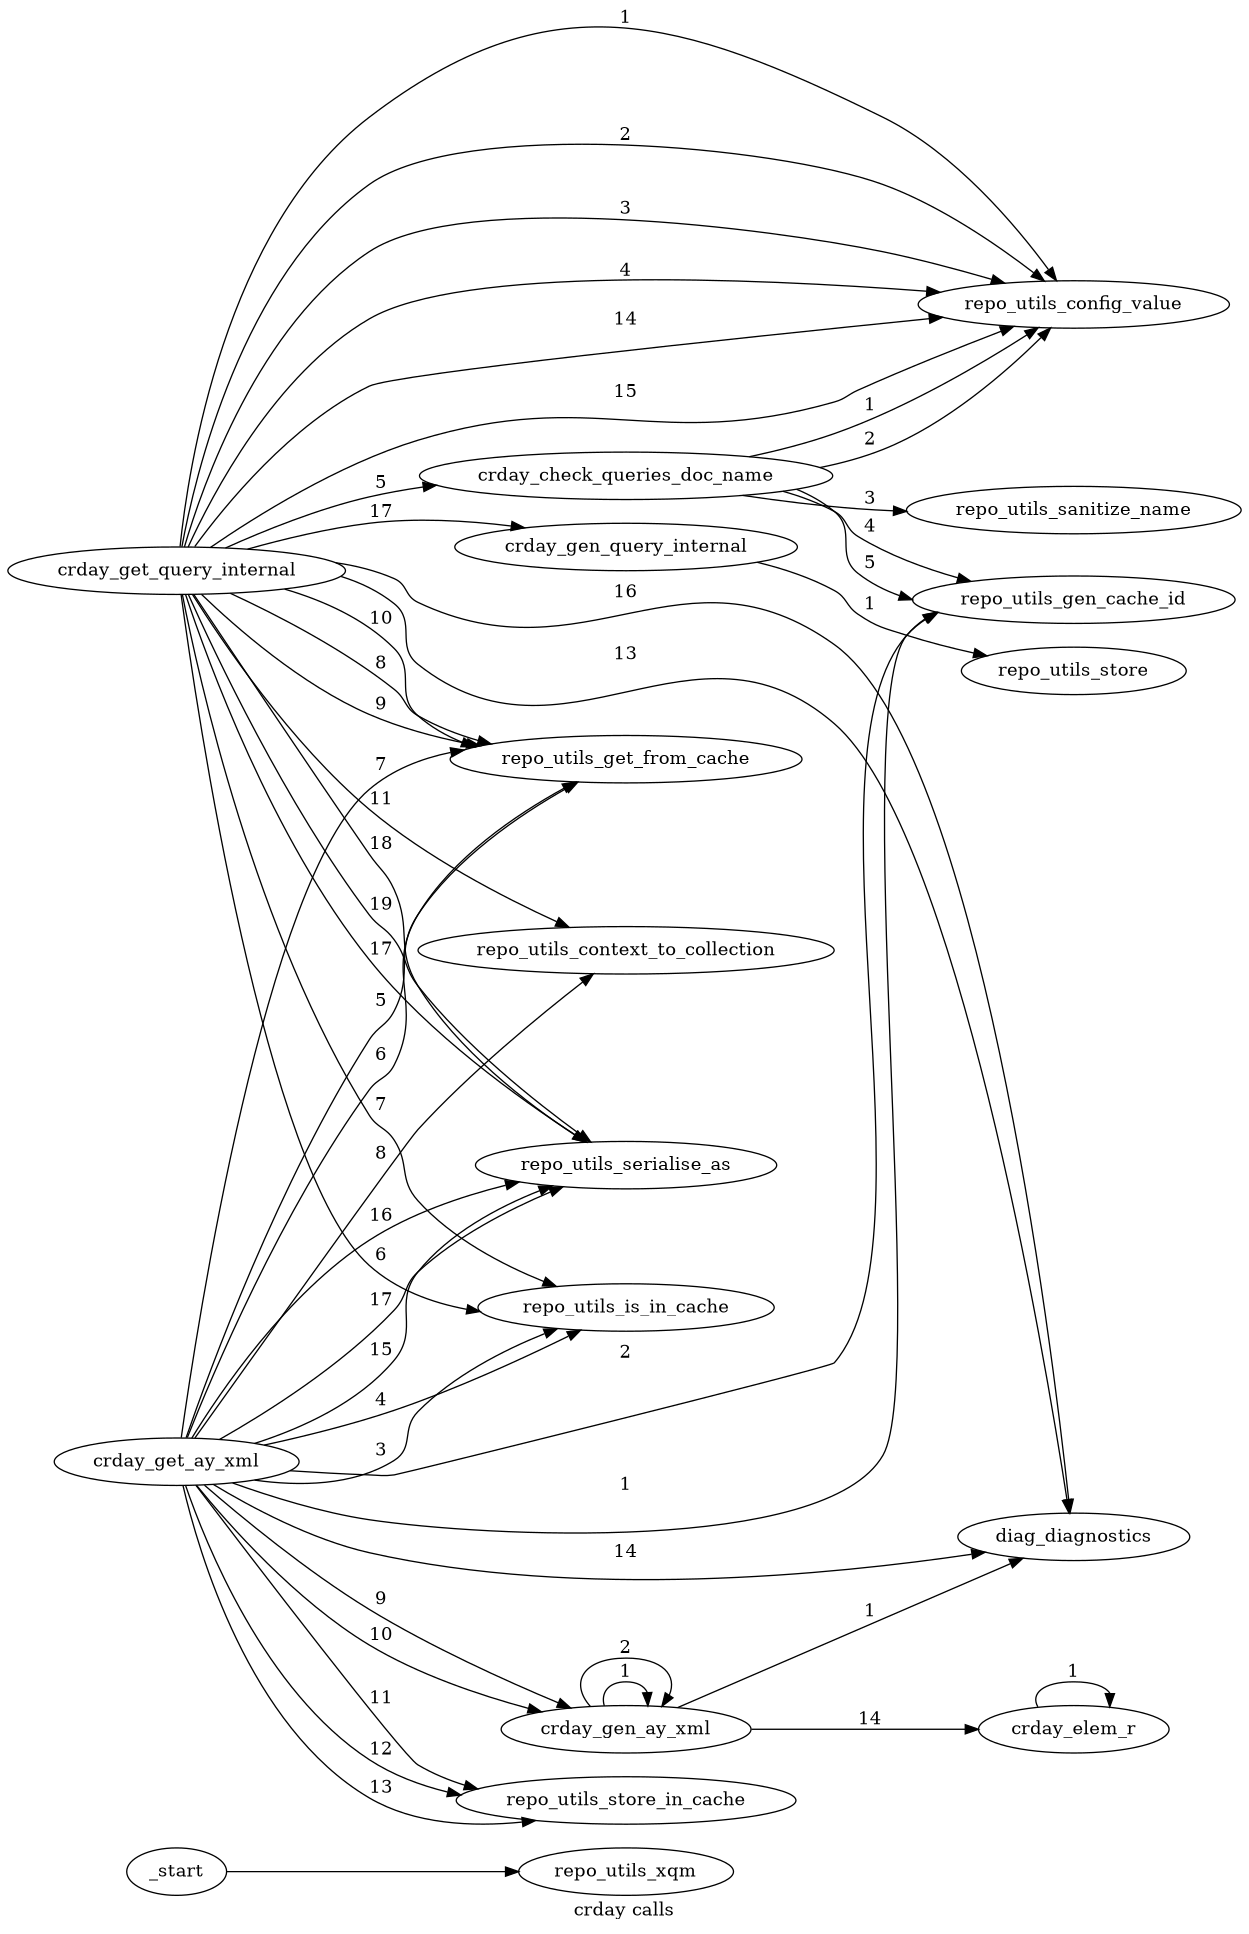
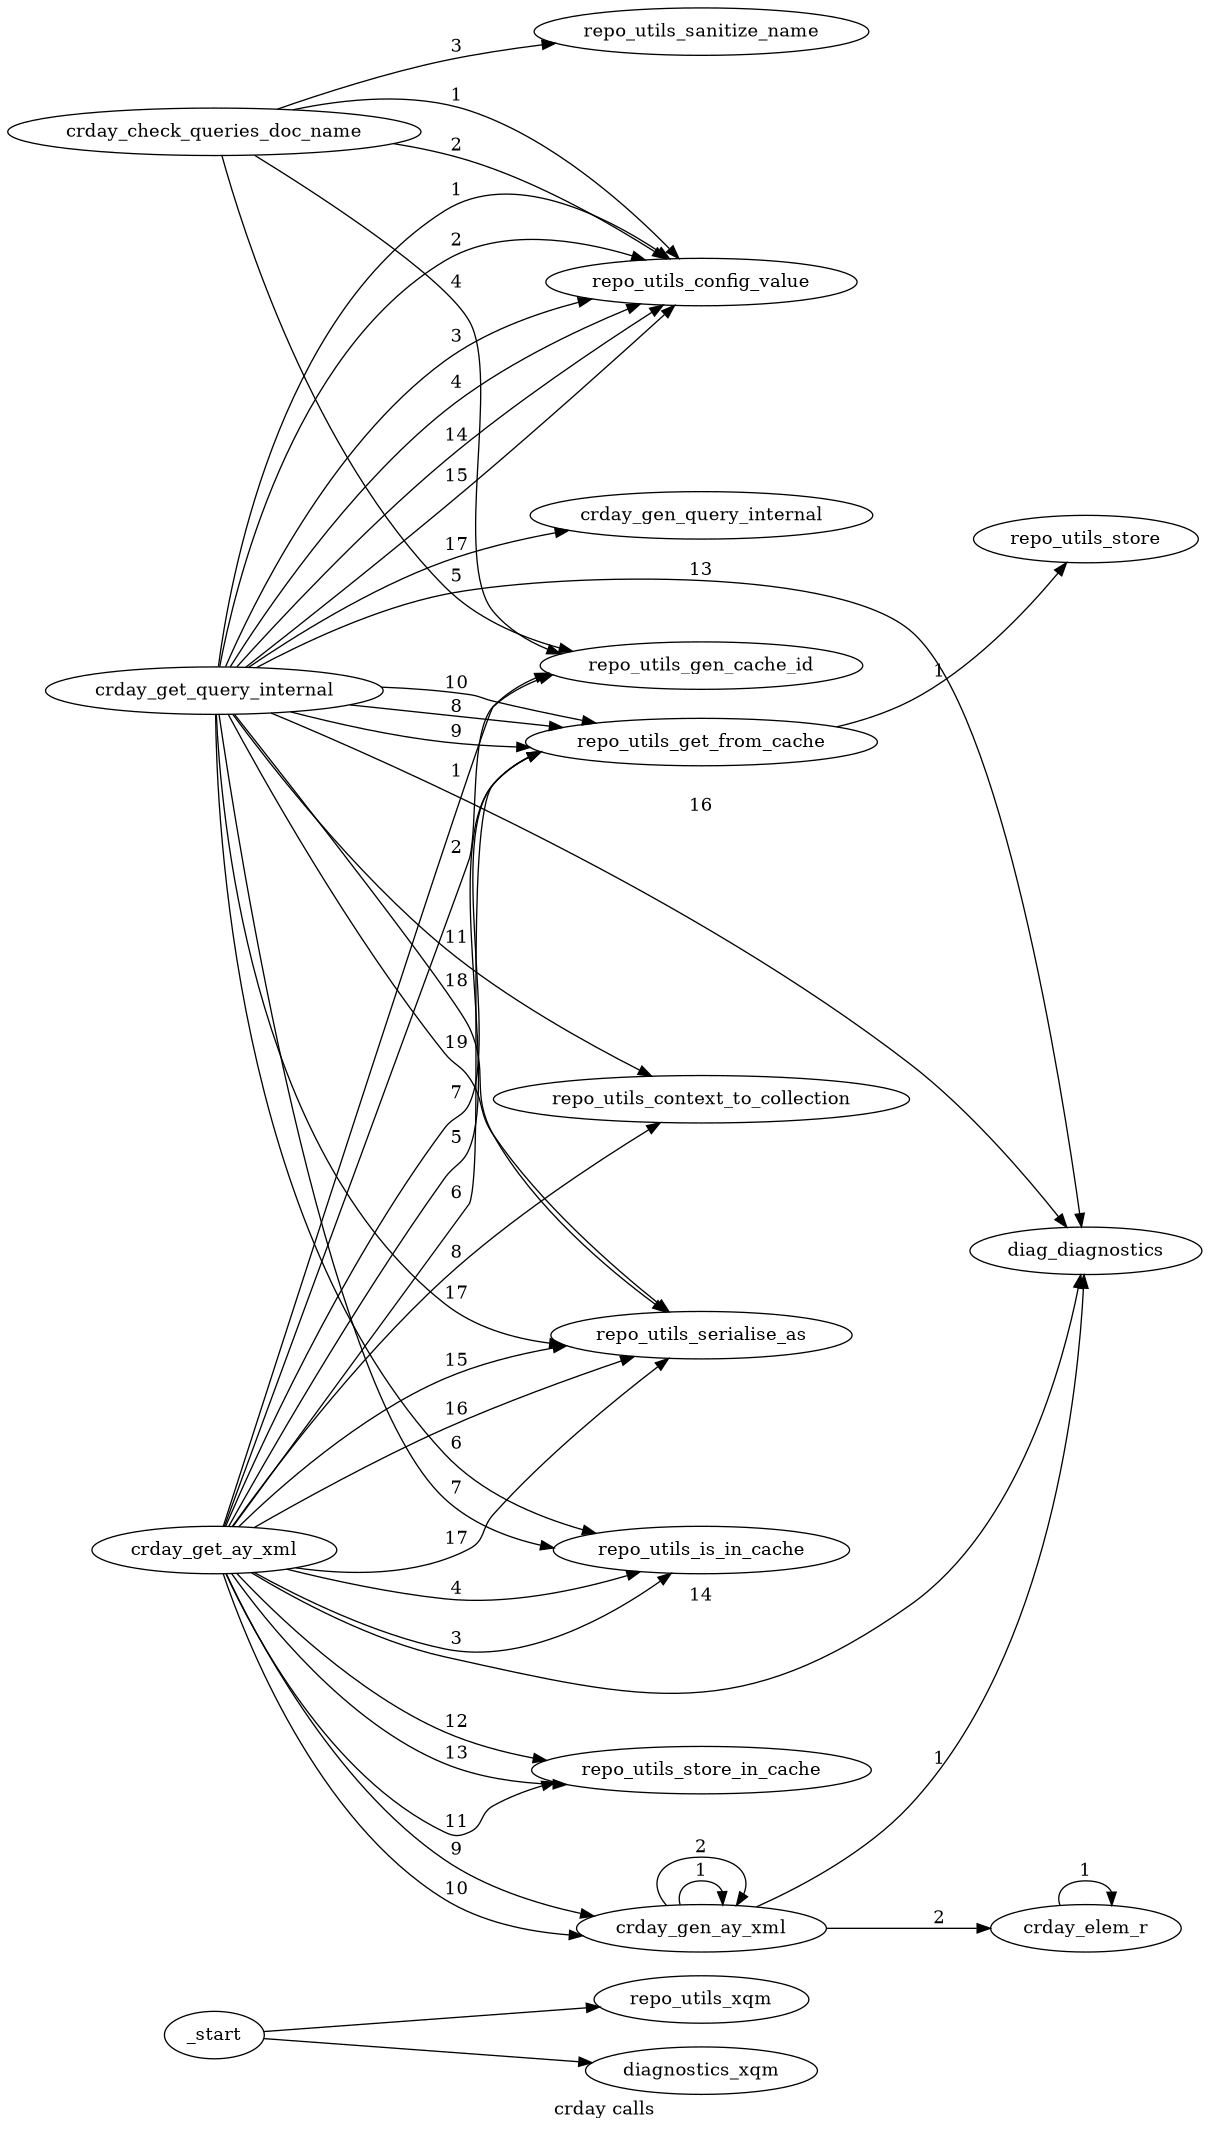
  digraph {
    label="crday calls"
    rankdir=LR
    _start
    repo_utils_xqm
+   diagnostics_xqm
    crday_get_query_internal
    repo_utils_config_value
    crday_check_queries_doc_name
    repo_utils_is_in_cache
    repo_utils_get_from_cache
    repo_utils_context_to_collection
    crday_gen_query_internal
    diag_diagnostics
    repo_utils_serialise_as
    repo_utils_gen_cache_id
    repo_utils_sanitize_name
    repo_utils_store
    crday_get_ay_xml
    crday_gen_ay_xml
    repo_utils_store_in_cache
    crday_elem_r
    _start -> repo_utils_xqm
+   _start -> diagnostics_xqm
    crday_get_query_internal -> repo_utils_config_value [label=1]
    crday_get_query_internal -> repo_utils_config_value [label=2]
    crday_get_query_internal -> repo_utils_config_value [label=3]
    crday_get_query_internal -> repo_utils_config_value [label=4]
    crday_get_query_internal -> repo_utils_config_value [label=14]
    crday_get_query_internal -> repo_utils_config_value [label=15]
-   crday_get_query_internal -> crday_check_queries_doc_name [label=5]
    crday_get_query_internal -> repo_utils_is_in_cache [label=6]
    crday_get_query_internal -> repo_utils_is_in_cache [label=7]
    crday_get_query_internal -> repo_utils_get_from_cache [label=8]
    crday_get_query_internal -> repo_utils_get_from_cache [label=9]
    crday_get_query_internal -> repo_utils_get_from_cache [label=10]
    crday_get_query_internal -> repo_utils_context_to_collection [label=11]
    crday_get_query_internal -> crday_gen_query_internal [label=17]
    crday_get_query_internal -> diag_diagnostics [label=13]
    crday_get_query_internal -> diag_diagnostics [label=16]
    crday_get_query_internal -> repo_utils_serialise_as [label=17]
    crday_get_query_internal -> repo_utils_serialise_as [label=18]
    crday_get_query_internal -> repo_utils_serialise_as [label=19]
    crday_check_queries_doc_name -> repo_utils_config_value [label=1]
    crday_check_queries_doc_name -> repo_utils_config_value [label=2]
    crday_check_queries_doc_name -> repo_utils_gen_cache_id [label=4]
    crday_check_queries_doc_name -> repo_utils_gen_cache_id [label=5]
    crday_check_queries_doc_name -> repo_utils_sanitize_name [label=3]
-   crday_gen_query_internal -> repo_utils_store [label=1]
+   repo_utils_get_from_cache -> repo_utils_store [label=1]
    crday_get_ay_xml -> repo_utils_is_in_cache [label=3]
    crday_get_ay_xml -> repo_utils_is_in_cache [label=4]
    crday_get_ay_xml -> repo_utils_get_from_cache [label=5]
    crday_get_ay_xml -> repo_utils_get_from_cache [label=6]
    crday_get_ay_xml -> repo_utils_get_from_cache [label=7]
    crday_get_ay_xml -> repo_utils_context_to_collection [label=8]
    crday_get_ay_xml -> diag_diagnostics [label=14]
    crday_get_ay_xml -> repo_utils_serialise_as [label=15]
    crday_get_ay_xml -> repo_utils_serialise_as [label=16]
    crday_get_ay_xml -> repo_utils_serialise_as [label=17]
    crday_get_ay_xml -> repo_utils_gen_cache_id [label=1]
    crday_get_ay_xml -> repo_utils_gen_cache_id [label=2]
    crday_get_ay_xml -> crday_gen_ay_xml [label=9]
    crday_get_ay_xml -> crday_gen_ay_xml [label=10]
    crday_get_ay_xml -> repo_utils_store_in_cache [label=11]
    crday_get_ay_xml -> repo_utils_store_in_cache [label=12]
    crday_get_ay_xml -> repo_utils_store_in_cache [label=13]
    crday_gen_ay_xml -> diag_diagnostics [label=1]
    crday_gen_ay_xml -> crday_gen_ay_xml [label=1]
    crday_gen_ay_xml -> crday_gen_ay_xml [label=2]
-   crday_gen_ay_xml -> crday_elem_r [label=14]
+   crday_gen_ay_xml -> crday_elem_r [label=2]
    crday_elem_r -> crday_elem_r [label=1]
  }
